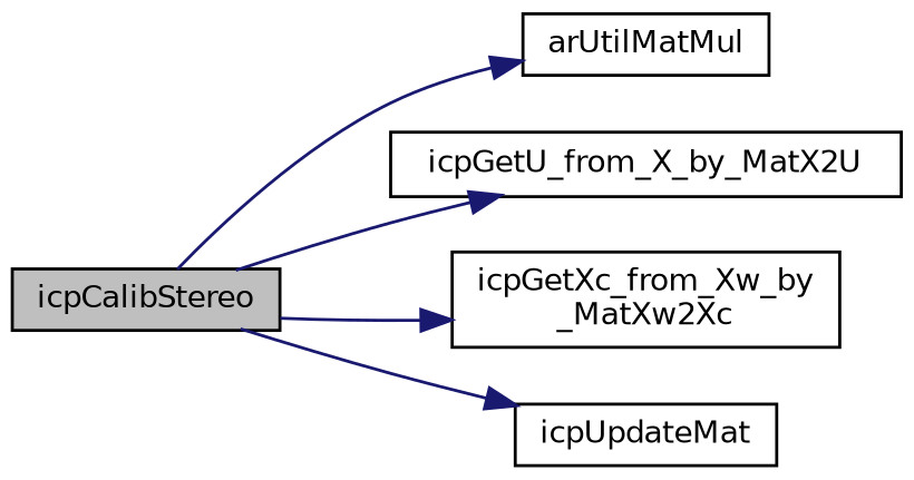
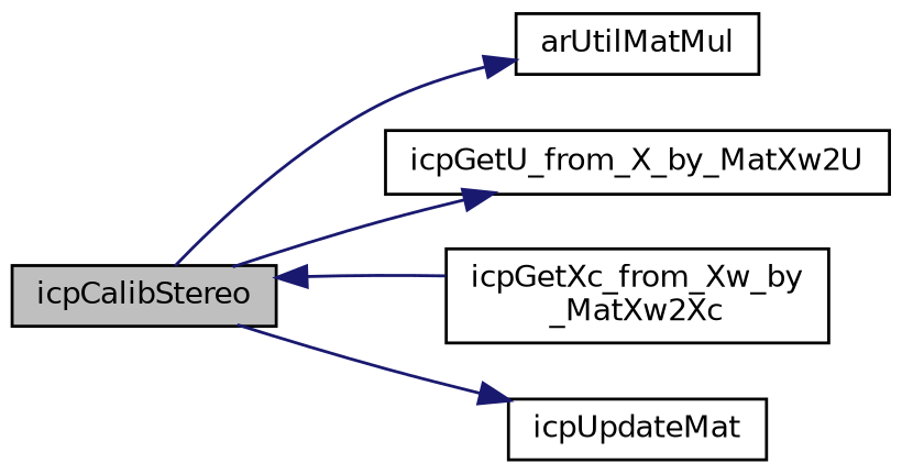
  digraph {
    rankdir=LR
    node [color=black fillcolor=white fontname=Helvetica fontsize=10 shape=record style=filled]
    edge [color=midnightblue fontname=Helvetica fontsize=10 labelfontname=Helvetica labelfontsize=10 style=solid]
    n1 [fillcolor=grey75 fontcolor=black height=0.2 label=icpCalibStereo width=0.4]
    n2 [height=0.2 label=arUtilMatMul width=0.4]
-   n3 [height=0.2 label=icpGetU_from_X_by_MatX2U width=0.4]
+   n3 [height=0.2 label=icpGetU_from_X_by_MatXw2U width=0.4]
    n4 [height=0.2 label="icpGetXc_from_Xw_by\l_MatXw2Xc" width=0.4]
    n5 [height=0.2 label=icpUpdateMat width=0.4]
    n1 -> n2
    n1 -> n3
-   n1 -> n4
+   n4 -> n1
    n1 -> n5
  }
